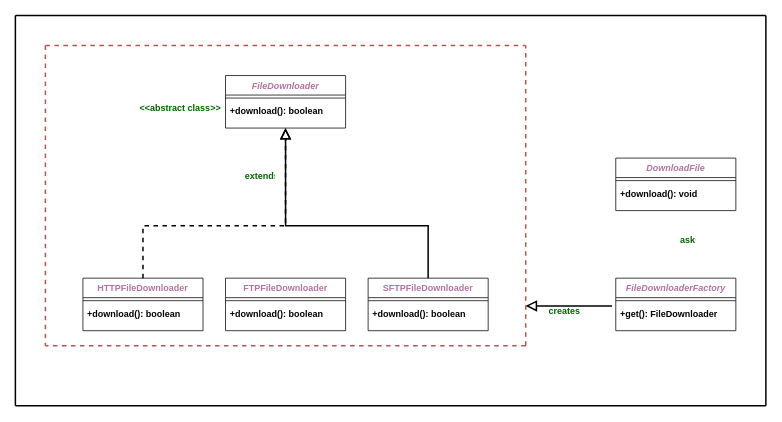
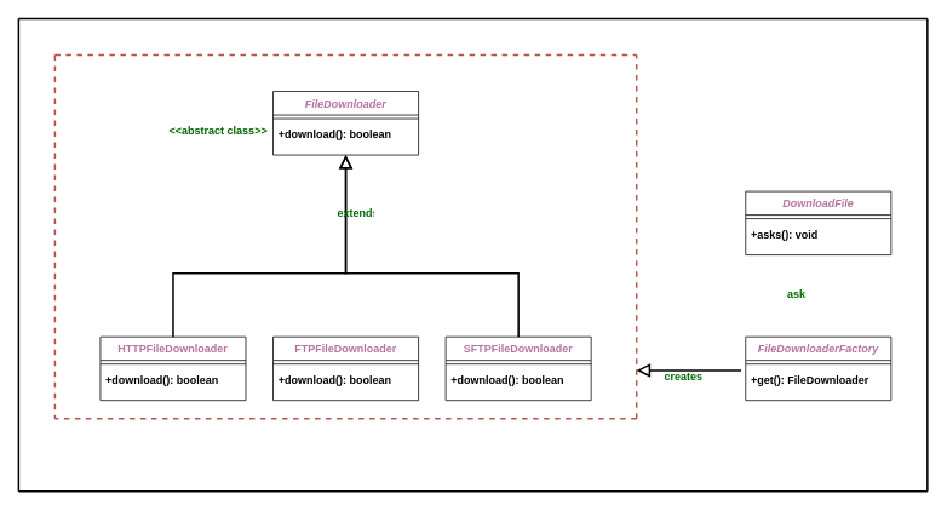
  <mxCell id="0" />
  <mxCell id="1" parent="0" />
  <mxCell id="2" value="FileDownloader" style="swimlane;fontStyle=3;align=center;verticalAlign=top;childLayout=stackLayout;horizontal=1;startSize=26;horizontalStack=0;resizeParent=1;resizeLast=0;collapsible=1;marginBottom=0;rounded=0;shadow=0;strokeWidth=1;fontColor=#B5739D;" parent="1" vertex="1"><mxGeometry x="300" y="100" width="160" height="70" as="geometry"><mxRectangle x="230" y="140" width="160" height="26" as="alternateBounds" /></mxGeometry></mxCell>
  <mxCell id="3" value="" style="line;html=1;strokeWidth=1;align=left;verticalAlign=middle;spacingTop=-1;spacingLeft=3;spacingRight=3;rotatable=0;labelPosition=right;points=[];portConstraint=eastwest;" parent="2" vertex="1"><mxGeometry y="26" width="160" height="8" as="geometry" /></mxCell>
  <mxCell id="4" value="+download(): boolean " style="text;align=left;verticalAlign=top;spacingLeft=4;spacingRight=4;overflow=hidden;rotatable=0;points=[[0,0.5],[1,0.5]];portConstraint=eastwest;fontStyle=1" parent="2" vertex="1"><mxGeometry y="34" width="160" height="26" as="geometry" /></mxCell>
  <mxCell id="5" value="HTTPFileDownloader" style="swimlane;fontStyle=1;align=center;verticalAlign=top;childLayout=stackLayout;horizontal=1;startSize=26;horizontalStack=0;resizeParent=1;resizeLast=0;collapsible=1;marginBottom=0;rounded=0;shadow=0;strokeWidth=1;fontColor=#B5739D;" parent="1" vertex="1"><mxGeometry x="110" y="370" width="160" height="70" as="geometry"><mxRectangle x="130" y="380" width="160" height="26" as="alternateBounds" /></mxGeometry></mxCell>
  <mxCell id="6" value="" style="line;html=1;strokeWidth=1;align=left;verticalAlign=middle;spacingTop=-1;spacingLeft=3;spacingRight=3;rotatable=0;labelPosition=right;points=[];portConstraint=eastwest;" parent="5" vertex="1"><mxGeometry y="26" width="160" height="8" as="geometry" /></mxCell>
  <mxCell id="7" value="+download(): boolean" style="text;align=left;verticalAlign=top;spacingLeft=4;spacingRight=4;overflow=hidden;rotatable=0;points=[[0,0.5],[1,0.5]];portConstraint=eastwest;fontStyle=1" parent="5" vertex="1"><mxGeometry y="34" width="160" height="26" as="geometry" /></mxCell>
- <mxCell id="8" value="" style="endArrow=block;endSize=10;endFill=0;shadow=0;strokeWidth=2;rounded=0;edgeStyle=elbowEdgeStyle;elbow=vertical;exitX=0.5;exitY=0;exitDx=0;exitDy=0;dashed=1;" parent="1" source="5" target="2" edge="1"><mxGeometry width="160" relative="1" as="geometry"><mxPoint x="180" y="223" as="sourcePoint" /><mxPoint x="180" y="223" as="targetPoint" /><Array as="points"><mxPoint x="280" y="300" /><mxPoint x="230" y="300" /></Array></mxGeometry></mxCell>
+ <mxCell id="8" value="" style="endArrow=block;endSize=10;endFill=0;shadow=0;strokeWidth=2;rounded=0;edgeStyle=elbowEdgeStyle;elbow=vertical;exitX=0.5;exitY=0;exitDx=0;exitDy=0;" parent="1" source="5" target="2" edge="1"><mxGeometry width="160" relative="1" as="geometry"><mxPoint x="180" y="223" as="sourcePoint" /><mxPoint x="180" y="223" as="targetPoint" /><Array as="points"><mxPoint x="280" y="300" /><mxPoint x="230" y="300" /></Array></mxGeometry></mxCell>
  <mxCell id="9" value="FTPFileDownloader" style="swimlane;fontStyle=1;align=center;verticalAlign=top;childLayout=stackLayout;horizontal=1;startSize=26;horizontalStack=0;resizeParent=1;resizeLast=0;collapsible=1;marginBottom=0;rounded=0;shadow=0;strokeWidth=1;fontColor=#B5739D;" vertex="1" parent="1"><mxGeometry x="300" y="370" width="160" height="70" as="geometry"><mxRectangle x="130" y="380" width="160" height="26" as="alternateBounds" /></mxGeometry></mxCell>
  <mxCell id="10" value="" style="line;html=1;strokeWidth=1;align=left;verticalAlign=middle;spacingTop=-1;spacingLeft=3;spacingRight=3;rotatable=0;labelPosition=right;points=[];portConstraint=eastwest;" vertex="1" parent="9"><mxGeometry y="26" width="160" height="8" as="geometry" /></mxCell>
  <mxCell id="11" value="+download(): boolean" style="text;align=left;verticalAlign=top;spacingLeft=4;spacingRight=4;overflow=hidden;rotatable=0;points=[[0,0.5],[1,0.5]];portConstraint=eastwest;fontStyle=1" vertex="1" parent="9"><mxGeometry y="34" width="160" height="26" as="geometry" /></mxCell>
  <mxCell id="12" value="SFTPFileDownloader" style="swimlane;fontStyle=1;align=center;verticalAlign=top;childLayout=stackLayout;horizontal=1;startSize=26;horizontalStack=0;resizeParent=1;resizeLast=0;collapsible=1;marginBottom=0;rounded=0;shadow=0;strokeWidth=1;fontColor=#B5739D;" vertex="1" parent="1"><mxGeometry x="490" y="370" width="160" height="70" as="geometry"><mxRectangle x="130" y="380" width="160" height="26" as="alternateBounds" /></mxGeometry></mxCell>
  <mxCell id="13" value="" style="line;html=1;strokeWidth=1;align=left;verticalAlign=middle;spacingTop=-1;spacingLeft=3;spacingRight=3;rotatable=0;labelPosition=right;points=[];portConstraint=eastwest;" vertex="1" parent="12"><mxGeometry y="26" width="160" height="8" as="geometry" /></mxCell>
  <mxCell id="14" value="+download(): boolean" style="text;align=left;verticalAlign=top;spacingLeft=4;spacingRight=4;overflow=hidden;rotatable=0;points=[[0,0.5],[1,0.5]];portConstraint=eastwest;fontStyle=1" vertex="1" parent="12"><mxGeometry y="34" width="160" height="26" as="geometry" /></mxCell>
  <mxCell id="15" value="" style="endArrow=block;endSize=10;endFill=0;shadow=0;strokeWidth=2;rounded=0;edgeStyle=elbowEdgeStyle;elbow=vertical;exitX=0.5;exitY=0;exitDx=0;exitDy=0;" edge="1" parent="1" source="12"><mxGeometry width="160" relative="1" as="geometry"><mxPoint x="600" y="360" as="sourcePoint" /><mxPoint x="380" y="170" as="targetPoint" /><Array as="points"><mxPoint x="520" y="300" /></Array></mxGeometry></mxCell>
  <mxCell id="16" value="&lt;&lt;abstract class&gt;&gt;" style="text;align=left;verticalAlign=top;spacingLeft=4;spacingRight=4;overflow=hidden;rotatable=0;points=[[0,0.5],[1,0.5]];portConstraint=eastwest;fontStyle=1;fontColor=#006600;" vertex="1" parent="1"><mxGeometry x="180" y="130" width="120" height="26" as="geometry" /></mxCell>
- <mxCell id="17" value="extends " style="text;align=left;verticalAlign=top;spacingLeft=4;spacingRight=4;overflow=hidden;rotatable=0;points=[[0,0.5],[1,0.5]];portConstraint=eastwest;fontStyle=1;fontColor=#006600;" vertex="1" parent="1"><mxGeometry x="320" y="220" width="50" height="26" as="geometry" /></mxCell>
+ <mxCell id="17" value="extends " style="text;align=left;verticalAlign=top;spacingLeft=4;spacingRight=4;overflow=hidden;rotatable=0;points=[[0,0.5],[1,0.5]];portConstraint=eastwest;fontStyle=1;fontColor=#006600;" vertex="1" parent="1"><mxGeometry x="365" y="220" width="50" height="26" as="geometry" /></mxCell>
  <mxCell id="18" value="" style="endArrow=none;dashed=1;html=1;fontColor=#006600;fontStyle=0;strokeWidth=2;fillColor=#f8cecc;strokeColor=#b85450;" edge="1" parent="1"><mxGeometry width="50" height="50" relative="1" as="geometry"><mxPoint x="60" y="60" as="sourcePoint" /><mxPoint x="700" y="60" as="targetPoint" /><Array as="points"><mxPoint x="110" y="60" /></Array></mxGeometry></mxCell>
  <mxCell id="19" value="" style="endArrow=none;dashed=1;html=1;fontColor=#006600;fontStyle=0;strokeWidth=2;fillColor=#f8cecc;strokeColor=#b85450;" edge="1" parent="1"><mxGeometry width="50" height="50" relative="1" as="geometry"><mxPoint x="700" y="460" as="sourcePoint" /><mxPoint x="700" y="60" as="targetPoint" /><Array as="points" /></mxGeometry></mxCell>
  <mxCell id="20" value="" style="endArrow=none;dashed=1;html=1;fontColor=#006600;fontStyle=0;strokeWidth=2;fillColor=#f8cecc;strokeColor=#b85450;" edge="1" parent="1"><mxGeometry width="50" height="50" relative="1" as="geometry"><mxPoint x="700" y="460" as="sourcePoint" /><mxPoint x="60" y="460" as="targetPoint" /><Array as="points" /></mxGeometry></mxCell>
  <mxCell id="21" value="" style="endArrow=none;dashed=1;html=1;fontColor=#006600;fontStyle=0;strokeWidth=2;fillColor=#f8cecc;strokeColor=#b85450;" edge="1" parent="1"><mxGeometry width="50" height="50" relative="1" as="geometry"><mxPoint x="60" y="60" as="sourcePoint" /><mxPoint x="60" y="460" as="targetPoint" /><Array as="points" /></mxGeometry></mxCell>
  <mxCell id="22" value="FileDownloaderFactory" style="swimlane;fontStyle=3;align=center;verticalAlign=top;childLayout=stackLayout;horizontal=1;startSize=26;horizontalStack=0;resizeParent=1;resizeLast=0;collapsible=1;marginBottom=0;rounded=0;shadow=0;strokeWidth=1;fontColor=#B5739D;" vertex="1" parent="1"><mxGeometry x="820" y="370" width="160" height="70" as="geometry"><mxRectangle x="230" y="140" width="160" height="26" as="alternateBounds" /></mxGeometry></mxCell>
  <mxCell id="23" value="" style="line;html=1;strokeWidth=1;align=left;verticalAlign=middle;spacingTop=-1;spacingLeft=3;spacingRight=3;rotatable=0;labelPosition=right;points=[];portConstraint=eastwest;" vertex="1" parent="22"><mxGeometry y="26" width="160" height="8" as="geometry" /></mxCell>
  <mxCell id="24" value="+get(): FileDownloader " style="text;align=left;verticalAlign=top;spacingLeft=4;spacingRight=4;overflow=hidden;rotatable=0;points=[[0,0.5],[1,0.5]];portConstraint=eastwest;fontStyle=1" vertex="1" parent="22"><mxGeometry y="34" width="160" height="26" as="geometry" /></mxCell>
  <mxCell id="25" value="" style="endArrow=block;endSize=10;endFill=0;shadow=0;strokeWidth=2;rounded=0;edgeStyle=elbowEdgeStyle;elbow=vertical;exitX=-0.031;exitY=0.115;exitDx=0;exitDy=0;exitPerimeter=0;" edge="1" parent="1" source="24"><mxGeometry width="160" relative="1" as="geometry"><mxPoint x="580" y="380" as="sourcePoint" /><mxPoint x="700" y="407" as="targetPoint" /><Array as="points"><mxPoint x="770" y="407" /></Array></mxGeometry></mxCell>
  <mxCell id="26" value="creates" style="text;align=left;verticalAlign=top;spacingLeft=4;spacingRight=4;overflow=hidden;rotatable=0;points=[[0,0.5],[1,0.5]];portConstraint=eastwest;fontStyle=1;fontColor=#006600;" vertex="1" parent="1"><mxGeometry x="725" y="400" width="60" height="26" as="geometry" /></mxCell>
  <mxCell id="27" value="DownloadFile" style="swimlane;fontStyle=3;align=center;verticalAlign=top;childLayout=stackLayout;horizontal=1;startSize=26;horizontalStack=0;resizeParent=1;resizeLast=0;collapsible=1;marginBottom=0;rounded=0;shadow=0;strokeWidth=1;fontColor=#B5739D;" vertex="1" parent="1"><mxGeometry x="820" y="210" width="160" height="70" as="geometry"><mxRectangle x="230" y="140" width="160" height="26" as="alternateBounds" /></mxGeometry></mxCell>
  <mxCell id="28" value="" style="line;html=1;strokeWidth=1;align=left;verticalAlign=middle;spacingTop=-1;spacingLeft=3;spacingRight=3;rotatable=0;labelPosition=right;points=[];portConstraint=eastwest;" vertex="1" parent="27"><mxGeometry y="26" width="160" height="8" as="geometry" /></mxCell>
- <mxCell id="29" value="+download(): void " style="text;align=left;verticalAlign=top;spacingLeft=4;spacingRight=4;overflow=hidden;rotatable=0;points=[[0,0.5],[1,0.5]];portConstraint=eastwest;fontStyle=1" vertex="1" parent="27"><mxGeometry y="34" width="160" height="26" as="geometry" /></mxCell>
- <mxCell id="30" value="asks" style="text;align=left;verticalAlign=top;spacingLeft=4;spacingRight=4;overflow=hidden;rotatable=0;points=[[0,0.5],[1,0.5]];portConstraint=eastwest;fontStyle=1;fontColor=#006600;" vertex="1" parent="1"><mxGeometry x="900" y="305" width="30" height="26" as="geometry" /></mxCell>
+ <mxCell id="29" value="+asks(): void " style="text;align=left;verticalAlign=top;spacingLeft=4;spacingRight=4;overflow=hidden;rotatable=0;points=[[0,0.5],[1,0.5]];portConstraint=eastwest;fontStyle=1" vertex="1" parent="27"><mxGeometry y="34" width="160" height="26" as="geometry" /></mxCell>
+ <mxCell id="30" value="asks" style="text;align=left;verticalAlign=top;spacingLeft=4;spacingRight=4;overflow=hidden;rotatable=0;points=[[0,0.5],[1,0.5]];portConstraint=eastwest;fontStyle=1;fontColor=#006600;" vertex="1" parent="1"><mxGeometry x="860" y="310" width="30" height="26" as="geometry" /></mxCell>
  <mxCell id="31" value="" style="endArrow=none;html=1;strokeWidth=2;fontColor=#006600;" edge="1" parent="1"><mxGeometry width="50" height="50" relative="1" as="geometry"><mxPoint x="20" y="540" as="sourcePoint" /><mxPoint x="20" as="targetPoint" y="20" /><Array as="points" /></mxGeometry></mxCell>
  <mxCell id="32" value="" style="endArrow=none;html=1;strokeWidth=2;fontColor=#006600;" edge="1" parent="1"><mxGeometry width="50" height="50" relative="1" as="geometry"><mxPoint x="20" y="540" as="sourcePoint" /><mxPoint x="1020" y="540" as="targetPoint" /><Array as="points" /></mxGeometry></mxCell>
  <mxCell id="33" value="" style="endArrow=none;html=1;strokeWidth=2;fontColor=#006600;" edge="1" parent="1"><mxGeometry width="50" height="50" relative="1" as="geometry"><mxPoint x="1020" as="sourcePoint" y="20" /><mxPoint x="1020" y="540" as="targetPoint" /><Array as="points" /></mxGeometry></mxCell>
  <mxCell id="34" value="" style="endArrow=none;html=1;strokeWidth=2;fontColor=#006600;" edge="1" parent="1"><mxGeometry width="50" height="50" relative="1" as="geometry"><mxPoint x="1020" as="sourcePoint" y="20" /><mxPoint x="20" as="targetPoint" y="20" /><Array as="points" /></mxGeometry></mxCell>
